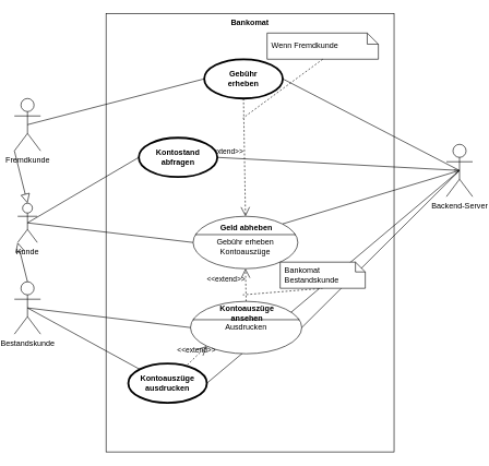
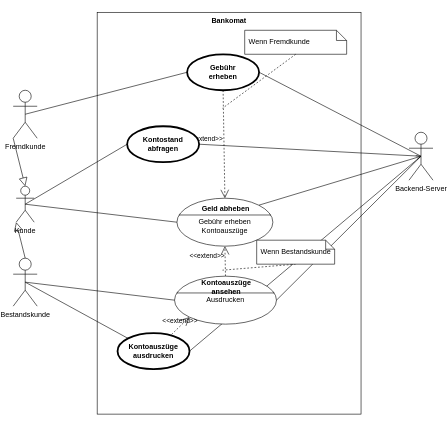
  <mxCell id="0" />
  <mxCell id="1" parent="0" />
  <mxCell id="2" value="Bankomat" style="shape=rect;html=1;verticalAlign=top;fontStyle=1;whiteSpace=wrap;align=center;" parent="1" vertex="1"><mxGeometry x="160" y="20" width="440" height="670" as="geometry" /></mxCell>
  <mxCell id="3" value="" style="edgeStyle=none;html=1;endArrow=none;verticalAlign=bottom;rounded=0;entryX=1;entryY=0.5;entryDx=0;entryDy=0;exitX=0.5;exitY=0.5;exitDx=0;exitDy=0;exitPerimeter=0;" edge="1" parent="1" source="17" target="15"><mxGeometry width="160" relative="1" as="geometry"><mxPoint x="290" y="450" as="sourcePoint" /><mxPoint x="450" y="450" as="targetPoint" /></mxGeometry></mxCell>
  <mxCell id="4" value="Fremdkunde" style="shape=umlActor;html=1;verticalLabelPosition=bottom;verticalAlign=top;align=center;" parent="1" vertex="1"><mxGeometry x="20" y="150" width="40" height="80" as="geometry" /></mxCell>
  <mxCell id="5" value="&lt;br&gt;Gebühr erheben&lt;br&gt;Kontoauszüge" style="html=1;shape=mxgraph.sysml.useCaseExtPt;whiteSpace=wrap;align=center;" parent="1" vertex="1"><mxGeometry x="293" y="330" width="160" height="80" as="geometry" /></mxCell>
  <mxCell id="6" value="Geld abheben" style="resizable=0;html=1;verticalAlign=middle;align=center;labelBackgroundColor=none;fontStyle=1;" parent="5" connectable="0" vertex="1"><mxGeometry x="80" y="17" as="geometry" /></mxCell>
  <mxCell id="7" value="Gebühr&lt;br&gt;erheben" style="shape=ellipse;html=1;strokeWidth=3;fontStyle=1;whiteSpace=wrap;align=center;perimeter=ellipsePerimeter;" parent="1" vertex="1"><mxGeometry x="310" y="90" width="120" height="60" as="geometry" /></mxCell>
  <mxCell id="8" value="Wenn Fremdkunde" style="shape=note;size=17;spacingLeft=5;align=left;whiteSpace=wrap;" parent="1" vertex="1"><mxGeometry x="406" y="50" width="170" height="40" as="geometry" /></mxCell>
  <mxCell id="9" value="&amp;lt;&amp;lt;extend&amp;gt;&amp;gt;" style="align=right;html=1;verticalAlign=bottom;rounded=0;labelBackgroundColor=none;endArrow=open;endSize=12;dashed=1;entryX=0.5;entryY=0;entryDx=0;entryDy=0;entryPerimeter=0;exitX=0.5;exitY=1;exitDx=0;exitDy=0;" parent="1" source="7" target="5" edge="1"><mxGeometry relative="1" as="geometry"><mxPoint x="249" y="450" as="targetPoint" /><mxPoint x="409" y="450" as="sourcePoint" /></mxGeometry></mxCell>
  <mxCell id="10" value="" style="edgeStyle=none;html=1;endArrow=none;rounded=0;labelBackgroundColor=none;dashed=1;exitX=0.5;exitY=1;" parent="1" source="8" edge="1"><mxGeometry relative="1" as="geometry"><mxPoint x="369" y="180" as="targetPoint" /></mxGeometry></mxCell>
  <mxCell id="11" value="&amp;lt;&amp;lt;extend&amp;gt;&amp;gt;" style="align=right;html=1;verticalAlign=bottom;rounded=0;labelBackgroundColor=none;endArrow=open;endSize=12;dashed=1;entryX=0.5;entryY=1;entryDx=0;entryDy=0;entryPerimeter=0;exitX=0.5;exitY=0;exitDx=0;exitDy=0;exitPerimeter=0;" parent="1" source="13" target="5" edge="1"><mxGeometry relative="1" as="geometry"><mxPoint x="359" y="730" as="targetPoint" /><mxPoint x="373" y="500" as="sourcePoint" /></mxGeometry></mxCell>
  <mxCell id="12" value="" style="edgeStyle=none;html=1;endArrow=none;rounded=0;labelBackgroundColor=none;dashed=1;exitX=0.5;exitY=1;" parent="1" source="27" edge="1"><mxGeometry relative="1" as="geometry"><mxPoint x="369" y="450" as="targetPoint" /></mxGeometry></mxCell>
  <mxCell id="13" value="Ausdrucken" style="html=1;shape=mxgraph.sysml.useCaseExtPt;whiteSpace=wrap;align=center;" parent="1" vertex="1"><mxGeometry x="289" y="460" width="170" height="80" as="geometry" /></mxCell>
  <mxCell id="14" value="Kontoauszüge&lt;br&gt;ansehen" style="resizable=0;html=1;verticalAlign=middle;align=center;labelBackgroundColor=none;fontStyle=1;" parent="13" connectable="0" vertex="1"><mxGeometry x="85" y="17" as="geometry" /></mxCell>
  <mxCell id="15" value="Kontoauszüge&lt;br&gt;ausdrucken" style="shape=ellipse;html=1;strokeWidth=3;fontStyle=1;whiteSpace=wrap;align=center;perimeter=ellipsePerimeter;" parent="1" vertex="1"><mxGeometry x="194" y="555" width="120" height="60" as="geometry" /></mxCell>
  <mxCell id="16" value="&amp;lt;&amp;lt;extend&amp;gt;&amp;gt;" style="edgeStyle=none;html=1;startArrow=open;endArrow=none;startSize=12;verticalAlign=bottom;dashed=1;labelBackgroundColor=none;rounded=0;entryX=0.74;entryY=0.057;entryDx=0;entryDy=0;entryPerimeter=0;exitX=0.145;exitY=0.855;exitDx=0;exitDy=0;exitPerimeter=0;" parent="1" source="13" target="15" edge="1"><mxGeometry width="160" relative="1" as="geometry"><mxPoint x="289" y="440" as="sourcePoint" /><mxPoint x="449" y="440" as="targetPoint" /></mxGeometry></mxCell>
  <mxCell id="17" value="Backend-Server" style="shape=umlActor;html=1;verticalLabelPosition=bottom;verticalAlign=top;align=center;" parent="1" vertex="1"><mxGeometry x="680" y="220" width="40" height="80" as="geometry" /></mxCell>
  <mxCell id="18" value="Kontostand&lt;br&gt;abfragen" style="shape=ellipse;html=1;strokeWidth=3;fontStyle=1;whiteSpace=wrap;align=center;perimeter=ellipsePerimeter;" parent="1" vertex="1"><mxGeometry x="210" y="210" width="120" height="60" as="geometry" /></mxCell>
  <mxCell id="19" value="Bestandskunde" style="shape=umlActor;html=1;verticalLabelPosition=bottom;verticalAlign=top;align=center;" vertex="1" parent="1"><mxGeometry x="20" y="430" width="40" height="80" as="geometry" /></mxCell>
  <mxCell id="20" value="" style="edgeStyle=none;html=1;endArrow=none;verticalAlign=bottom;rounded=0;exitX=0.5;exitY=0.5;exitDx=0;exitDy=0;exitPerimeter=0;entryX=0;entryY=0.5;entryDx=0;entryDy=0;" edge="1" parent="1" source="4" target="7"><mxGeometry width="160" relative="1" as="geometry"><mxPoint x="290" y="350" as="sourcePoint" /><mxPoint x="450" y="350" as="targetPoint" /></mxGeometry></mxCell>
  <mxCell id="21" value="" style="edgeStyle=none;html=1;endArrow=none;verticalAlign=bottom;rounded=0;exitX=0.5;exitY=0.5;exitDx=0;exitDy=0;exitPerimeter=0;entryX=0;entryY=0.5;entryDx=0;entryDy=0;entryPerimeter=0;" edge="1" parent="1" source="19" target="13"><mxGeometry width="160" relative="1" as="geometry"><mxPoint x="290" y="440" as="sourcePoint" /><mxPoint x="450" y="440" as="targetPoint" /></mxGeometry></mxCell>
  <mxCell id="22" value="" style="edgeStyle=none;html=1;endArrow=none;verticalAlign=bottom;rounded=0;exitX=0.5;exitY=0.5;exitDx=0;exitDy=0;exitPerimeter=0;entryX=0;entryY=0;entryDx=0;entryDy=0;" edge="1" parent="1" source="19" target="15"><mxGeometry width="160" relative="1" as="geometry"><mxPoint x="290" y="440" as="sourcePoint" /><mxPoint x="450" y="440" as="targetPoint" /></mxGeometry></mxCell>
  <mxCell id="23" value="" style="edgeStyle=none;html=1;endArrow=none;verticalAlign=bottom;rounded=0;entryX=0.5;entryY=0.5;entryDx=0;entryDy=0;entryPerimeter=0;exitX=1;exitY=0.5;exitDx=0;exitDy=0;" edge="1" parent="1" source="7" target="17"><mxGeometry width="160" relative="1" as="geometry"><mxPoint x="290" y="240" as="sourcePoint" /><mxPoint x="450" y="240" as="targetPoint" /></mxGeometry></mxCell>
  <mxCell id="24" value="" style="edgeStyle=none;html=1;endArrow=none;verticalAlign=bottom;rounded=0;entryX=0.5;entryY=0.5;entryDx=0;entryDy=0;entryPerimeter=0;exitX=1;exitY=0.5;exitDx=0;exitDy=0;" edge="1" parent="1" source="18" target="17"><mxGeometry width="160" relative="1" as="geometry"><mxPoint x="290" y="240" as="sourcePoint" /><mxPoint x="450" y="240" as="targetPoint" /></mxGeometry></mxCell>
  <mxCell id="25" value="" style="edgeStyle=none;html=1;endArrow=open;verticalAlign=bottom;rounded=0;entryX=0.5;entryY=0.5;entryDx=0;entryDy=0;entryPerimeter=0;exitX=0.855;exitY=0.145;exitDx=0;exitDy=0;exitPerimeter=0;" edge="1" parent="1" source="5" target="17"><mxGeometry width="160" relative="1" as="geometry"><mxPoint x="290" y="240" as="sourcePoint" /><mxPoint x="450" y="240" as="targetPoint" /></mxGeometry></mxCell>
  <mxCell id="26" value="" style="edgeStyle=none;html=1;endArrow=none;verticalAlign=bottom;rounded=0;exitX=1;exitY=0.5;exitDx=0;exitDy=0;exitPerimeter=0;entryX=0.5;entryY=0.5;entryDx=0;entryDy=0;entryPerimeter=0;" edge="1" parent="1" source="13" target="17"><mxGeometry width="160" relative="1" as="geometry"><mxPoint x="290" y="440" as="sourcePoint" /><mxPoint x="450" y="440" as="targetPoint" /></mxGeometry></mxCell>
- <mxCell id="27" value="Bankomat Bestandskunde" style="shape=note;size=15;spacingLeft=5;align=left;whiteSpace=wrap;" parent="1" vertex="1"><mxGeometry x="426" y="400" width="130" height="40" as="geometry" /></mxCell>
+ <mxCell id="27" value="Wenn Bestandskunde" style="shape=note;size=15;spacingLeft=5;align=left;whiteSpace=wrap;" parent="1" vertex="1"><mxGeometry x="426" y="400" width="130" height="40" as="geometry" /></mxCell>
  <mxCell id="28" value="Kunde" style="shape=umlActor;html=1;verticalLabelPosition=bottom;verticalAlign=top;align=center;" vertex="1" parent="1"><mxGeometry x="25" y="310" width="30" height="60" as="geometry" /></mxCell>
  <mxCell id="29" value="" style="edgeStyle=none;html=1;endArrow=none;verticalAlign=bottom;rounded=0;exitX=0.5;exitY=0.5;exitDx=0;exitDy=0;exitPerimeter=0;entryX=0;entryY=0.5;entryDx=0;entryDy=0;entryPerimeter=0;" edge="1" parent="1" source="28" target="5"><mxGeometry width="160" relative="1" as="geometry"><mxPoint x="290" y="350" as="sourcePoint" /><mxPoint x="450" y="350" as="targetPoint" /></mxGeometry></mxCell>
  <mxCell id="30" value="" style="edgeStyle=none;html=1;endArrow=none;verticalAlign=bottom;rounded=0;exitX=0.5;exitY=0.5;exitDx=0;exitDy=0;exitPerimeter=0;entryX=0;entryY=0.5;entryDx=0;entryDy=0;" edge="1" parent="1" source="28" target="18"><mxGeometry width="160" relative="1" as="geometry"><mxPoint x="290" y="350" as="sourcePoint" /><mxPoint x="450" y="350" as="targetPoint" /></mxGeometry></mxCell>
  <mxCell id="31" value="" style="edgeStyle=none;html=1;endArrow=block;endFill=0;endSize=12;verticalAlign=bottom;rounded=0;exitX=0.5;exitY=0;exitDx=0;exitDy=0;exitPerimeter=0;entryX=0;entryY=1;entryDx=0;entryDy=0;entryPerimeter=0;" edge="1" parent="1" source="19" target="28"><mxGeometry width="160" relative="1" as="geometry"><mxPoint x="290" y="350" as="sourcePoint" /><mxPoint x="450" y="350" as="targetPoint" /></mxGeometry></mxCell>
  <mxCell id="32" value="" style="edgeStyle=none;html=1;endArrow=block;endFill=0;endSize=12;verticalAlign=bottom;rounded=0;exitX=0;exitY=1;exitDx=0;exitDy=0;exitPerimeter=0;entryX=0.5;entryY=0;entryDx=0;entryDy=0;entryPerimeter=0;" edge="1" parent="1" source="4" target="28"><mxGeometry width="160" relative="1" as="geometry"><mxPoint x="290" y="350" as="sourcePoint" /><mxPoint x="450" y="350" as="targetPoint" /></mxGeometry></mxCell>
